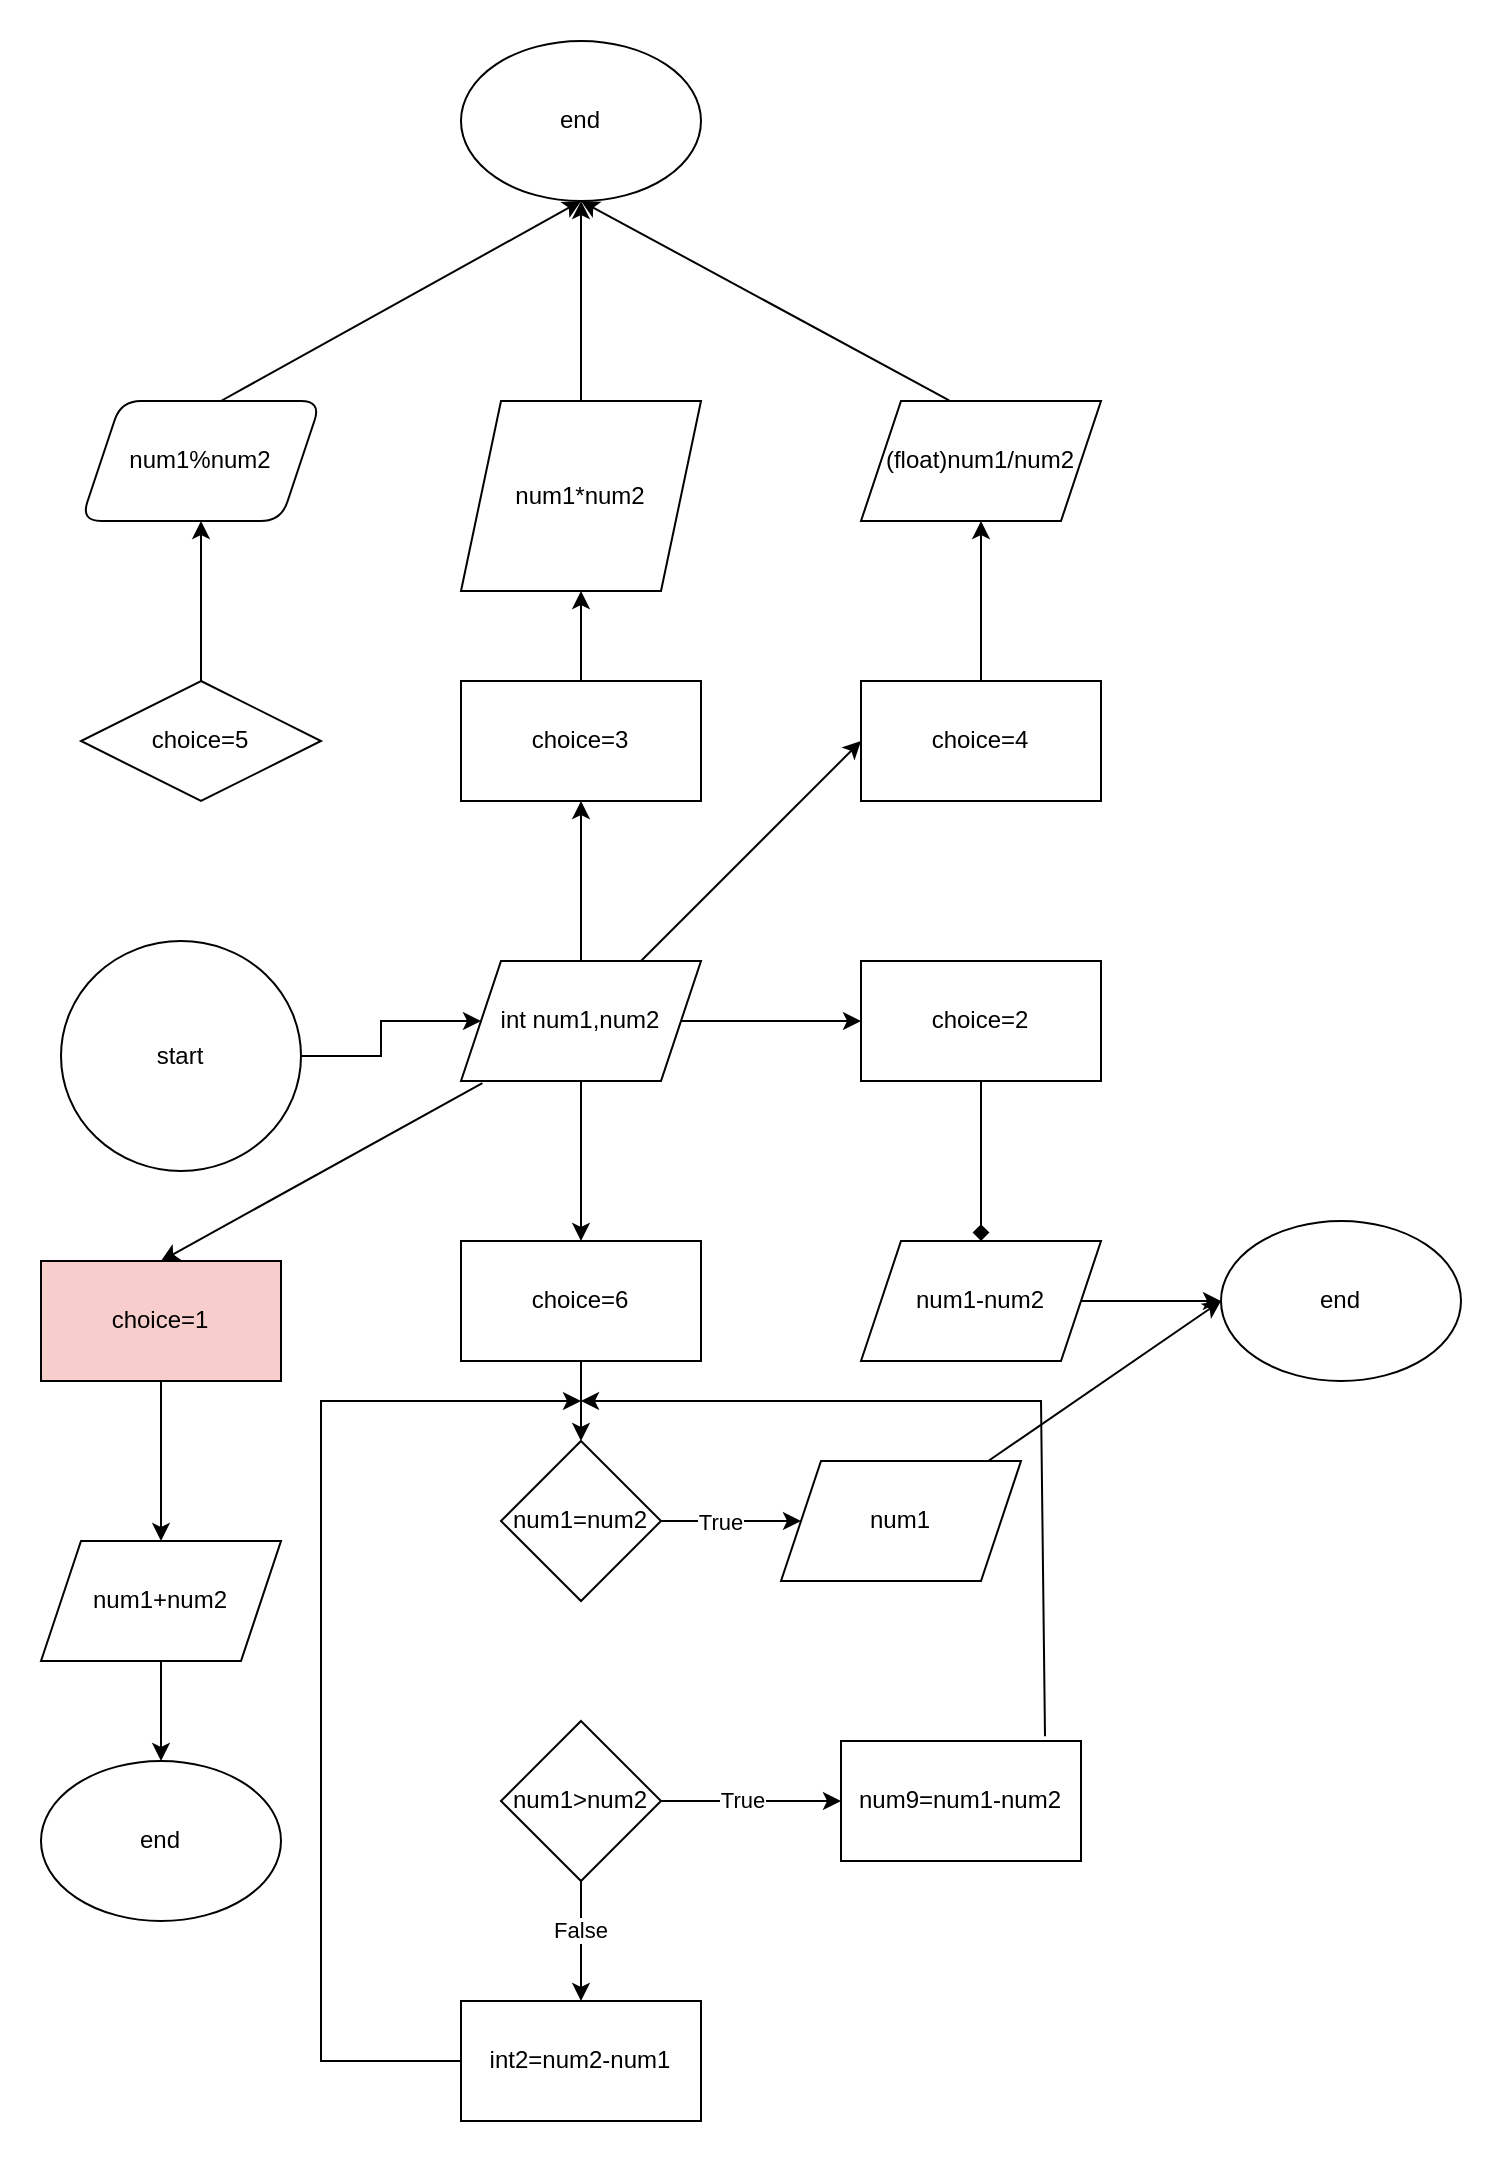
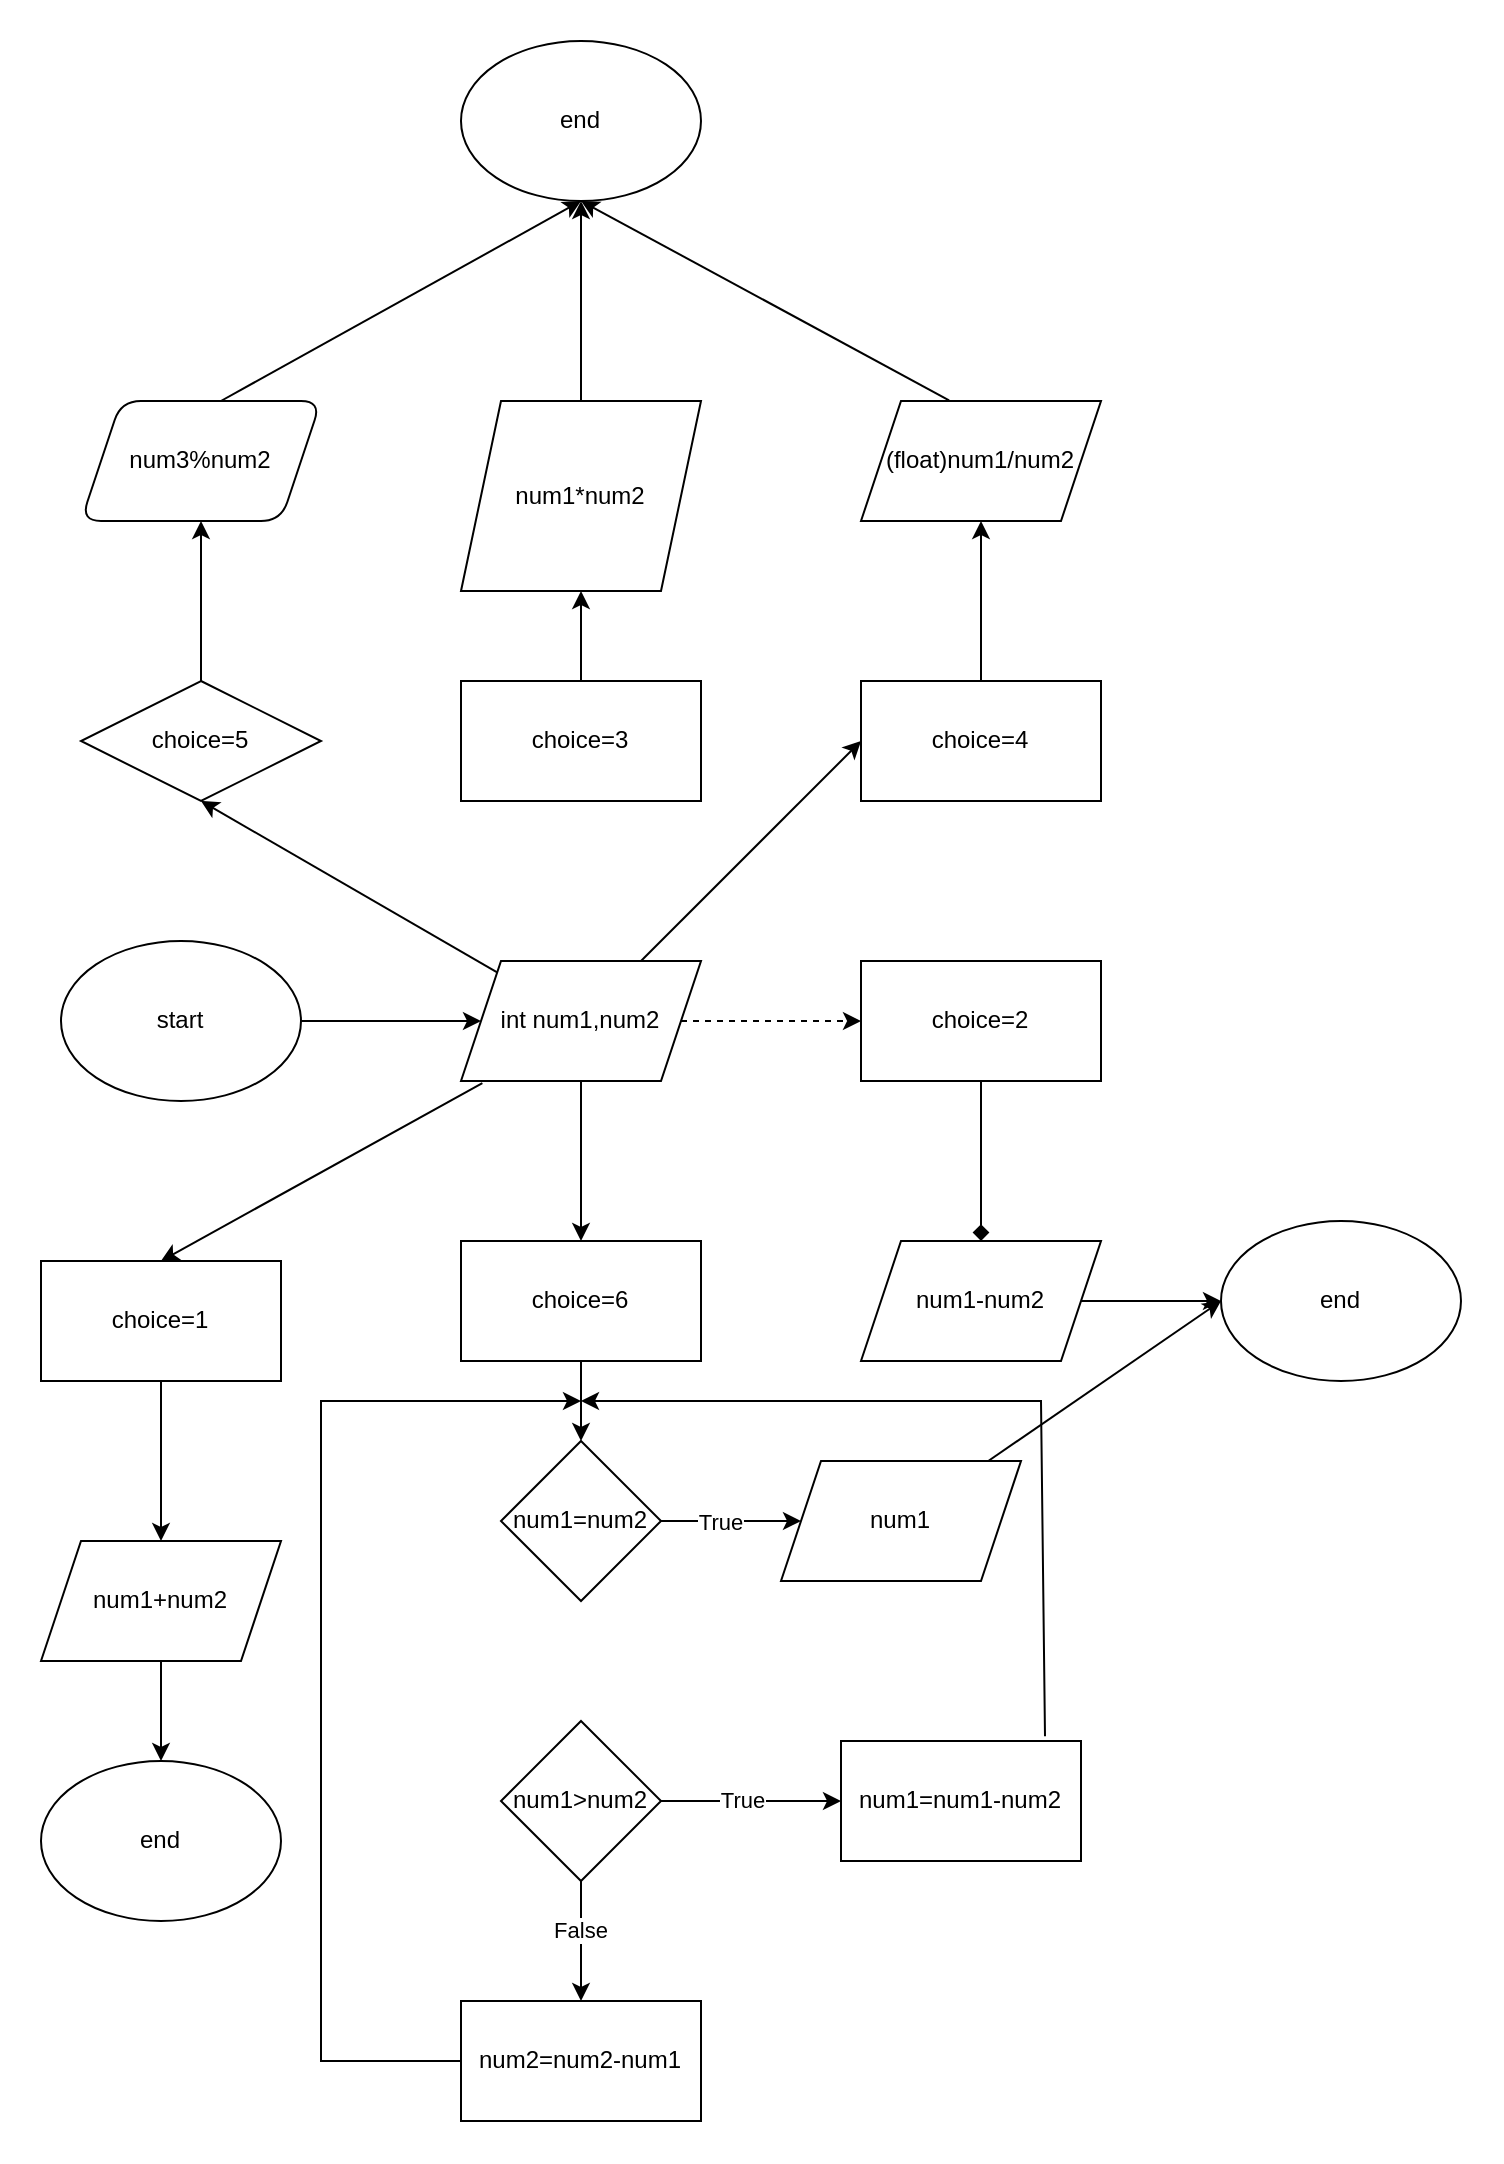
  <mxCell id="0" />
  <mxCell id="1" parent="0" />
  <mxCell id="2" value="" style="edgeStyle=orthogonalEdgeStyle;rounded=0;orthogonalLoop=1;jettySize=auto;html=1;" edge="1" parent="1" source="3" target="7"><mxGeometry relative="1" as="geometry" /></mxCell>
- <mxCell id="3" value="start" style="ellipse;whiteSpace=wrap;html=1;" vertex="1" parent="1"><mxGeometry x="30" y="470" width="120" height="115" as="geometry" /></mxCell>
- <mxCell id="4" value="" style="edgeStyle=orthogonalEdgeStyle;rounded=0;orthogonalLoop=1;jettySize=auto;html=1;" edge="1" parent="1" source="7" target="13"><mxGeometry relative="1" as="geometry" /></mxCell>
- <mxCell id="5" value="" style="edgeStyle=orthogonalEdgeStyle;rounded=0;orthogonalLoop=1;jettySize=auto;html=1;" edge="1" parent="1" source="7" target="17"><mxGeometry relative="1" as="geometry" /></mxCell>
+ <mxCell id="3" value="start" style="ellipse;whiteSpace=wrap;html=1;" vertex="1" parent="1"><mxGeometry x="30" y="470" width="120" height="80" as="geometry" /></mxCell>
+ <mxCell id="4" value="" style="edgeStyle=orthogonalEdgeStyle;rounded=0;orthogonalLoop=1;jettySize=auto;html=1;dashed=1;" edge="1" parent="1" source="7" target="13"><mxGeometry relative="1" as="geometry" /></mxCell>
  <mxCell id="6" value="" style="edgeStyle=orthogonalEdgeStyle;rounded=0;orthogonalLoop=1;jettySize=auto;html=1;" edge="1" parent="1" source="7" target="29"><mxGeometry relative="1" as="geometry" /></mxCell>
  <mxCell id="7" value="int num1,num2" style="shape=parallelogram;perimeter=parallelogramPerimeter;whiteSpace=wrap;html=1;fixedSize=1;" vertex="1" parent="1"><mxGeometry x="230" y="480" width="120" height="60" as="geometry" /></mxCell>
  <mxCell id="8" value="" style="edgeStyle=orthogonalEdgeStyle;rounded=0;orthogonalLoop=1;jettySize=auto;html=1;" edge="1" parent="1" source="9" target="11"><mxGeometry relative="1" as="geometry" /></mxCell>
- <mxCell id="9" value="choice=1" style="whiteSpace=wrap;html=1;fillColor=#f8cecc;" vertex="1" parent="1"><mxGeometry x="20" y="630" width="120" height="60" as="geometry" /></mxCell>
+ <mxCell id="9" value="choice=1" style="whiteSpace=wrap;html=1;" vertex="1" parent="1"><mxGeometry x="20" y="630" width="120" height="60" as="geometry" /></mxCell>
  <mxCell id="10" value="" style="edgeStyle=orthogonalEdgeStyle;rounded=0;orthogonalLoop=1;jettySize=auto;html=1;" edge="1" parent="1" source="11" target="47"><mxGeometry relative="1" as="geometry" /></mxCell>
  <mxCell id="11" value="num1+num2" style="shape=parallelogram;perimeter=parallelogramPerimeter;whiteSpace=wrap;html=1;fixedSize=1;" vertex="1" parent="1"><mxGeometry x="20" y="770" width="120" height="60" as="geometry" /></mxCell>
  <mxCell id="12" value="" style="edgeStyle=orthogonalEdgeStyle;rounded=0;orthogonalLoop=1;jettySize=auto;html=1;endArrow=diamond;" edge="1" parent="1" source="13" target="15"><mxGeometry relative="1" as="geometry" /></mxCell>
  <mxCell id="13" value="choice=2" style="whiteSpace=wrap;html=1;" vertex="1" parent="1"><mxGeometry x="430" y="480" width="120" height="60" as="geometry" /></mxCell>
  <mxCell id="14" value="" style="edgeStyle=orthogonalEdgeStyle;rounded=0;orthogonalLoop=1;jettySize=auto;html=1;" edge="1" parent="1" source="15" target="48"><mxGeometry relative="1" as="geometry" /></mxCell>
  <mxCell id="15" value="num1-num2" style="shape=parallelogram;perimeter=parallelogramPerimeter;whiteSpace=wrap;html=1;fixedSize=1;" vertex="1" parent="1"><mxGeometry x="430" y="620" width="120" height="60" as="geometry" /></mxCell>
  <mxCell id="16" value="" style="edgeStyle=orthogonalEdgeStyle;rounded=0;orthogonalLoop=1;jettySize=auto;html=1;" edge="1" parent="1" source="17" target="19"><mxGeometry relative="1" as="geometry" /></mxCell>
  <mxCell id="17" value="choice=3" style="whiteSpace=wrap;html=1;" vertex="1" parent="1"><mxGeometry x="230" y="340" width="120" height="60" as="geometry" /></mxCell>
  <mxCell id="18" value="" style="edgeStyle=orthogonalEdgeStyle;rounded=0;orthogonalLoop=1;jettySize=auto;html=1;" edge="1" parent="1" source="19" target="44"><mxGeometry relative="1" as="geometry" /></mxCell>
  <mxCell id="19" value="num1*num2" style="shape=parallelogram;perimeter=parallelogramPerimeter;whiteSpace=wrap;html=1;fixedSize=1;" vertex="1" parent="1"><mxGeometry x="230" y="200" width="120" height="95" as="geometry" /></mxCell>
  <mxCell id="20" value="" style="edgeStyle=orthogonalEdgeStyle;rounded=0;orthogonalLoop=1;jettySize=auto;html=1;" edge="1" parent="1" source="21" target="22"><mxGeometry relative="1" as="geometry" /></mxCell>
  <mxCell id="21" value="choice=4" style="rounded=0;whiteSpace=wrap;html=1;" vertex="1" parent="1"><mxGeometry x="430" y="340" width="120" height="60" as="geometry" /></mxCell>
  <mxCell id="22" value="(float)num1/num2" style="shape=parallelogram;perimeter=parallelogramPerimeter;whiteSpace=wrap;html=1;fixedSize=1;rounded=0;" vertex="1" parent="1"><mxGeometry x="430" y="200" width="120" height="60" as="geometry" /></mxCell>
  <mxCell id="23" value="" style="endArrow=classic;html=1;rounded=0;entryX=0;entryY=0.5;entryDx=0;entryDy=0;exitX=0.75;exitY=0;exitDx=0;exitDy=0;" edge="1" parent="1" source="7" target="21"><mxGeometry width="50" height="50" relative="1" as="geometry"><mxPoint x="320" y="520" as="sourcePoint" /><mxPoint x="370" y="470" as="targetPoint" /></mxGeometry></mxCell>
  <mxCell id="24" value="" style="edgeStyle=orthogonalEdgeStyle;rounded=0;orthogonalLoop=1;jettySize=auto;html=1;" edge="1" parent="1" source="25" target="26"><mxGeometry relative="1" as="geometry" /></mxCell>
  <mxCell id="25" value="choice=5" style="rhombus;whiteSpace=wrap;html=1;" vertex="1" parent="1"><mxGeometry x="40" y="340" width="120" height="60" as="geometry" /></mxCell>
- <mxCell id="26" value="num1%num2" style="shape=parallelogram;perimeter=parallelogramPerimeter;whiteSpace=wrap;html=1;fixedSize=1;rounded=1;" vertex="1" parent="1"><mxGeometry x="40" y="200" width="120" height="60" as="geometry" /></mxCell>
+ <mxCell id="26" value="num3%num2" style="shape=parallelogram;perimeter=parallelogramPerimeter;whiteSpace=wrap;html=1;fixedSize=1;rounded=1;" vertex="1" parent="1"><mxGeometry x="40" y="200" width="120" height="60" as="geometry" /></mxCell>
+ <mxCell id="27" value="" style="endArrow=classic;html=1;rounded=0;entryX=0.5;entryY=1;entryDx=0;entryDy=0;" edge="1" parent="1" source="7" target="25"><mxGeometry width="50" height="50" relative="1" as="geometry"><mxPoint x="320" y="420" as="sourcePoint" /><mxPoint x="370" y="370" as="targetPoint" /></mxGeometry></mxCell>
  <mxCell id="28" value="" style="endArrow=classic;html=1;rounded=0;entryX=0.5;entryY=0;entryDx=0;entryDy=0;exitX=0.089;exitY=1.017;exitDx=0;exitDy=0;exitPerimeter=0;" edge="1" parent="1" source="7" target="9"><mxGeometry width="50" height="50" relative="1" as="geometry"><mxPoint x="320" y="720" as="sourcePoint" /><mxPoint x="370" y="670" as="targetPoint" /></mxGeometry></mxCell>
  <mxCell id="29" value="choice=6" style="whiteSpace=wrap;html=1;" vertex="1" parent="1"><mxGeometry x="230" y="620" width="120" height="60" as="geometry" /></mxCell>
  <mxCell id="30" value="" style="edgeStyle=orthogonalEdgeStyle;rounded=0;orthogonalLoop=1;jettySize=auto;html=1;" edge="1" parent="1" source="34" target="35"><mxGeometry relative="1" as="geometry" /></mxCell>
  <mxCell id="31" value="True" style="edgeLabel;html=1;align=center;verticalAlign=middle;resizable=0;points=[];" vertex="1" connectable="0" parent="30"><mxGeometry x="-0.111" y="1" relative="1" as="geometry"><mxPoint as="offset" /></mxGeometry></mxCell>
  <mxCell id="32" value="" style="edgeStyle=orthogonalEdgeStyle;rounded=0;orthogonalLoop=1;jettySize=auto;html=1;" edge="1" parent="1" source="34" target="36"><mxGeometry relative="1" as="geometry" /></mxCell>
  <mxCell id="33" value="False" style="edgeLabel;html=1;align=center;verticalAlign=middle;resizable=0;points=[];" vertex="1" connectable="0" parent="32"><mxGeometry x="-0.193" y="-1" relative="1" as="geometry"><mxPoint as="offset" /></mxGeometry></mxCell>
  <mxCell id="34" value="num1&amp;gt;num2" style="rhombus;whiteSpace=wrap;html=1;" vertex="1" parent="1"><mxGeometry x="250" y="860" width="80" height="80" as="geometry" /></mxCell>
- <mxCell id="35" value="num9=num1-num2" style="whiteSpace=wrap;html=1;" vertex="1" parent="1"><mxGeometry x="420" y="870" width="120" height="60" as="geometry" /></mxCell>
- <mxCell id="36" value="int2=num2-num1" style="whiteSpace=wrap;html=1;" vertex="1" parent="1"><mxGeometry x="230" y="1000" width="120" height="60" as="geometry" /></mxCell>
+ <mxCell id="35" value="num1=num1-num2" style="whiteSpace=wrap;html=1;" vertex="1" parent="1"><mxGeometry x="420" y="870" width="120" height="60" as="geometry" /></mxCell>
+ <mxCell id="36" value="num2=num2-num1" style="whiteSpace=wrap;html=1;" vertex="1" parent="1"><mxGeometry x="230" y="1000" width="120" height="60" as="geometry" /></mxCell>
  <mxCell id="37" value="" style="edgeStyle=orthogonalEdgeStyle;rounded=0;orthogonalLoop=1;jettySize=auto;html=1;" edge="1" parent="1" source="42" target="39"><mxGeometry relative="1" as="geometry" /></mxCell>
  <mxCell id="38" value="True" style="edgeLabel;html=1;align=center;verticalAlign=middle;resizable=0;points=[];" vertex="1" connectable="0" parent="37"><mxGeometry x="-0.181" relative="1" as="geometry"><mxPoint as="offset" /></mxGeometry></mxCell>
  <mxCell id="39" value="num1" style="shape=parallelogram;perimeter=parallelogramPerimeter;whiteSpace=wrap;html=1;fixedSize=1;" vertex="1" parent="1"><mxGeometry x="390" y="730" width="120" height="60" as="geometry" /></mxCell>
  <mxCell id="40" value="" style="endArrow=classic;html=1;rounded=0;exitX=0;exitY=0.5;exitDx=0;exitDy=0;" edge="1" parent="1" source="36"><mxGeometry width="50" height="50" relative="1" as="geometry"><mxPoint x="210" y="1030" as="sourcePoint" /><mxPoint x="290" y="700" as="targetPoint" /><Array as="points"><mxPoint x="160" y="1030" /><mxPoint x="160" y="700" /><mxPoint x="270" y="700" /></Array></mxGeometry></mxCell>
  <mxCell id="41" value="" style="edgeStyle=orthogonalEdgeStyle;rounded=0;orthogonalLoop=1;jettySize=auto;html=1;" edge="1" parent="1" source="29" target="42"><mxGeometry relative="1" as="geometry"><mxPoint x="290" y="680" as="sourcePoint" /><mxPoint x="290" y="830" as="targetPoint" /></mxGeometry></mxCell>
  <mxCell id="42" value="num1=num2" style="rhombus;whiteSpace=wrap;html=1;" vertex="1" parent="1"><mxGeometry x="250" y="720" width="80" height="80" as="geometry" /></mxCell>
  <mxCell id="43" value="" style="endArrow=classic;html=1;rounded=0;exitX=0.85;exitY=-0.039;exitDx=0;exitDy=0;exitPerimeter=0;" edge="1" parent="1" source="35"><mxGeometry width="50" height="50" relative="1" as="geometry"><mxPoint x="320" y="840" as="sourcePoint" /><mxPoint x="290" y="700" as="targetPoint" /><Array as="points"><mxPoint x="520" y="700" /></Array></mxGeometry></mxCell>
  <mxCell id="44" value="end" style="ellipse;whiteSpace=wrap;html=1;" vertex="1" parent="1"><mxGeometry x="230" y="20" width="120" height="80" as="geometry" /></mxCell>
  <mxCell id="45" value="" style="endArrow=classic;html=1;rounded=0;entryX=0.5;entryY=1;entryDx=0;entryDy=0;exitX=0.367;exitY=-0.006;exitDx=0;exitDy=0;exitPerimeter=0;" edge="1" parent="1" source="22" target="44"><mxGeometry width="50" height="50" relative="1" as="geometry"><mxPoint x="320" y="240" as="sourcePoint" /><mxPoint x="370" y="190" as="targetPoint" /></mxGeometry></mxCell>
  <mxCell id="46" value="" style="endArrow=classic;html=1;rounded=0;exitX=0.583;exitY=0;exitDx=0;exitDy=0;exitPerimeter=0;" edge="1" parent="1" source="26"><mxGeometry width="50" height="50" relative="1" as="geometry"><mxPoint x="320" y="240" as="sourcePoint" /><mxPoint x="290" y="100" as="targetPoint" /></mxGeometry></mxCell>
  <mxCell id="47" value="end" style="ellipse;whiteSpace=wrap;html=1;" vertex="1" parent="1"><mxGeometry x="20" y="880" width="120" height="80" as="geometry" /></mxCell>
  <mxCell id="48" value="end" style="ellipse;whiteSpace=wrap;html=1;" vertex="1" parent="1"><mxGeometry x="610" y="610" width="120" height="80" as="geometry" /></mxCell>
  <mxCell id="49" value="" style="endArrow=classic;html=1;rounded=0;entryX=0;entryY=0.5;entryDx=0;entryDy=0;" edge="1" parent="1" source="39" target="48"><mxGeometry width="50" height="50" relative="1" as="geometry"><mxPoint x="320" y="740" as="sourcePoint" /><mxPoint x="370" y="690" as="targetPoint" /></mxGeometry></mxCell>
